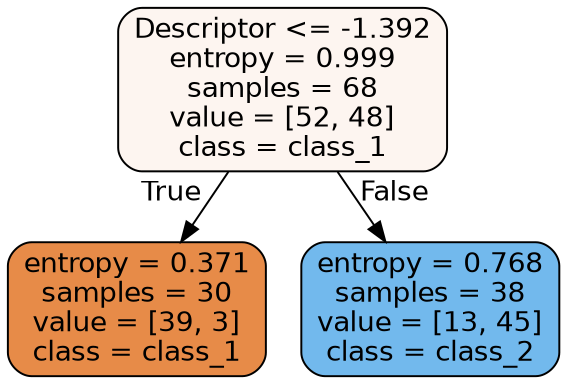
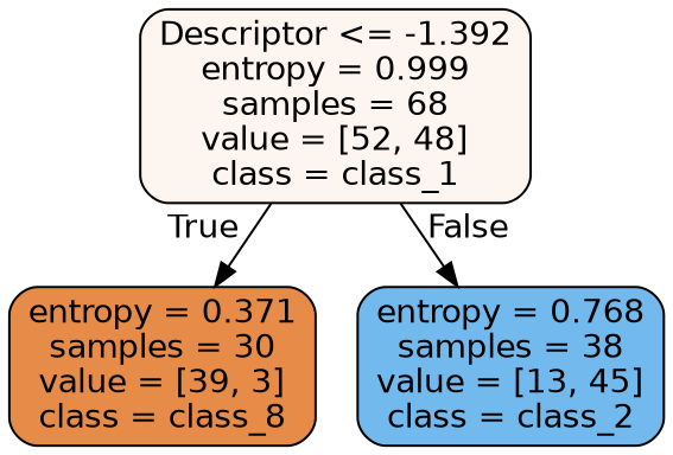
  digraph {
    node [color=black fontname=helvetica shape=box style="filled, rounded"]
    edge [fontname=helvetica labeldistance=2.5]
    n1 [fillcolor="#fdf5f0" label="Descriptor <= -1.392\nentropy = 0.999\nsamples = 68\nvalue = [52, 48]\nclass = class_1"]
-   n2 [fillcolor="#e78b48" label="entropy = 0.371\nsamples = 30\nvalue = [39, 3]\nclass = class_1"]
+   n2 [fillcolor="#e78b48" label="entropy = 0.371\nsamples = 30\nvalue = [39, 3]\nclass = class_8"]
    n3 [fillcolor="#72b9ed" label="entropy = 0.768\nsamples = 38\nvalue = [13, 45]\nclass = class_2"]
    n1 -> n2 [headlabel=True labelangle=45]
    n1 -> n3 [headlabel=False labelangle=-45]
  }
